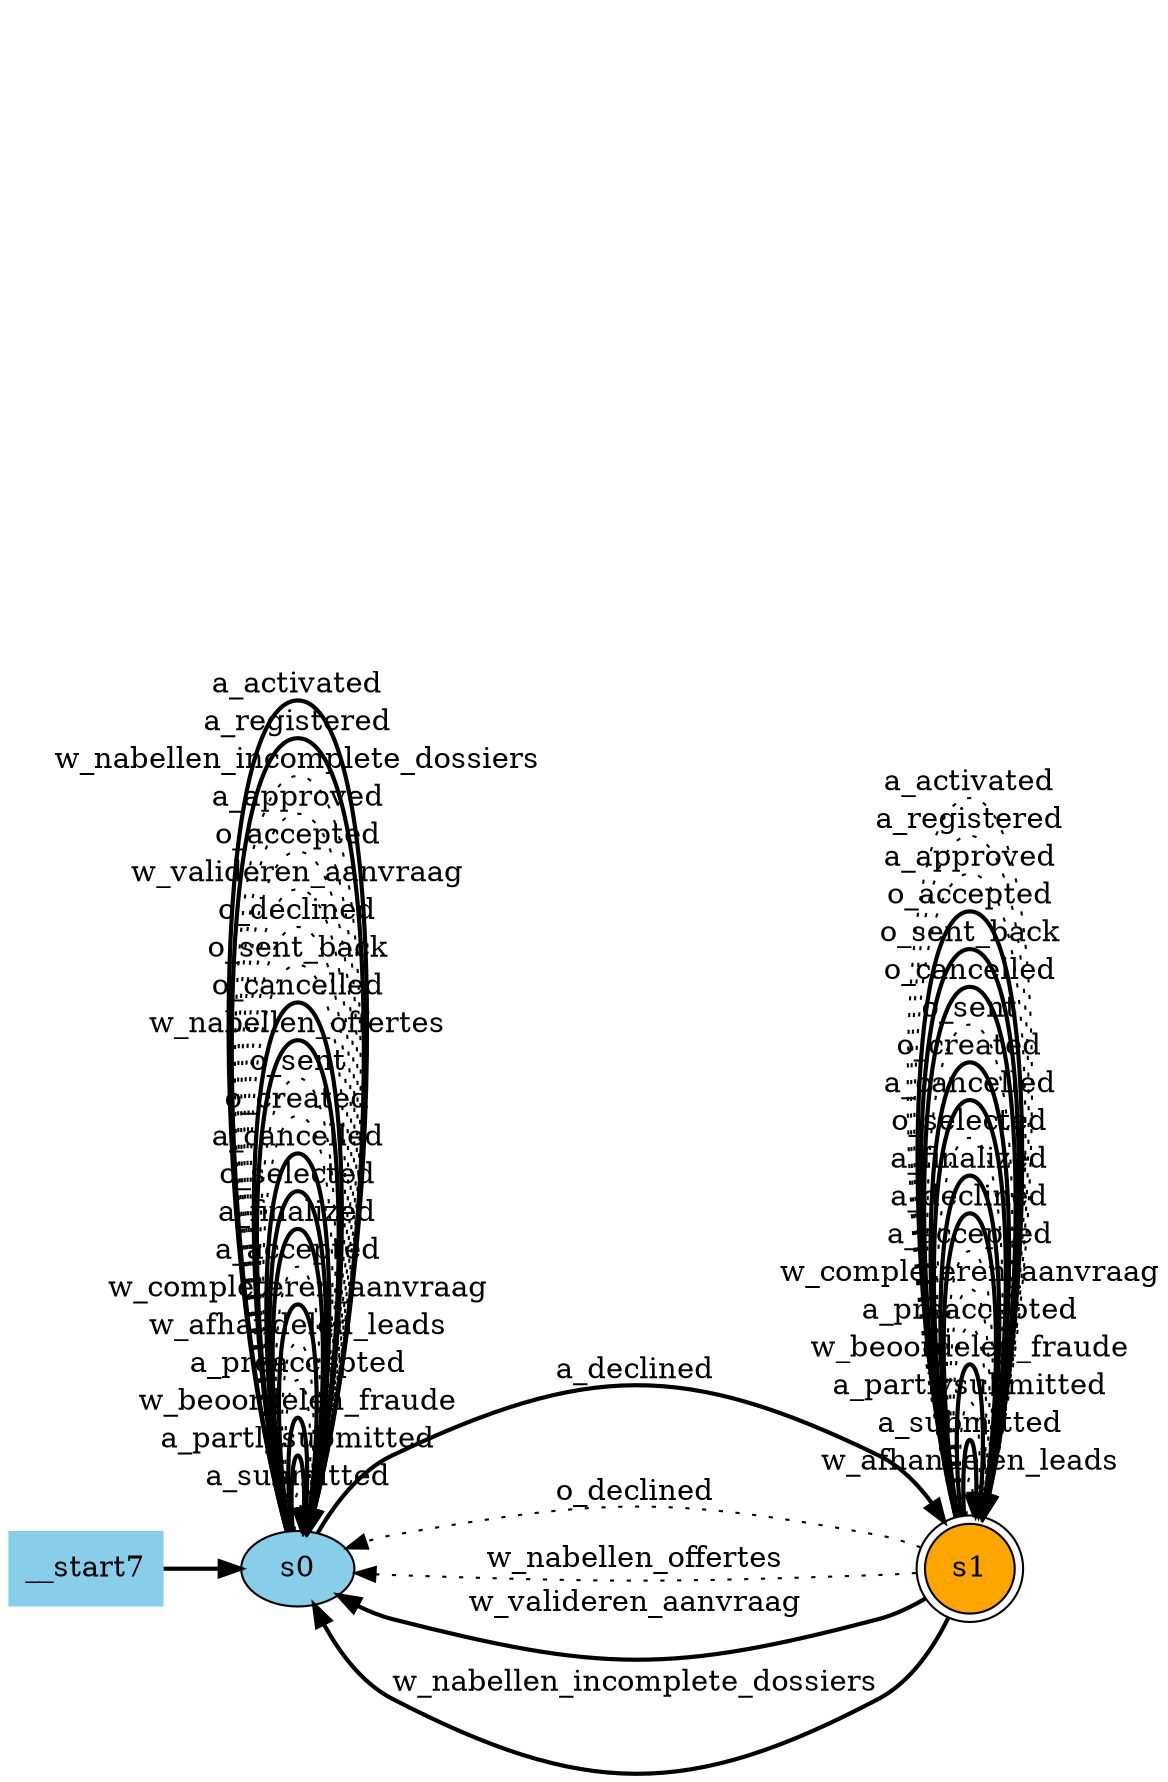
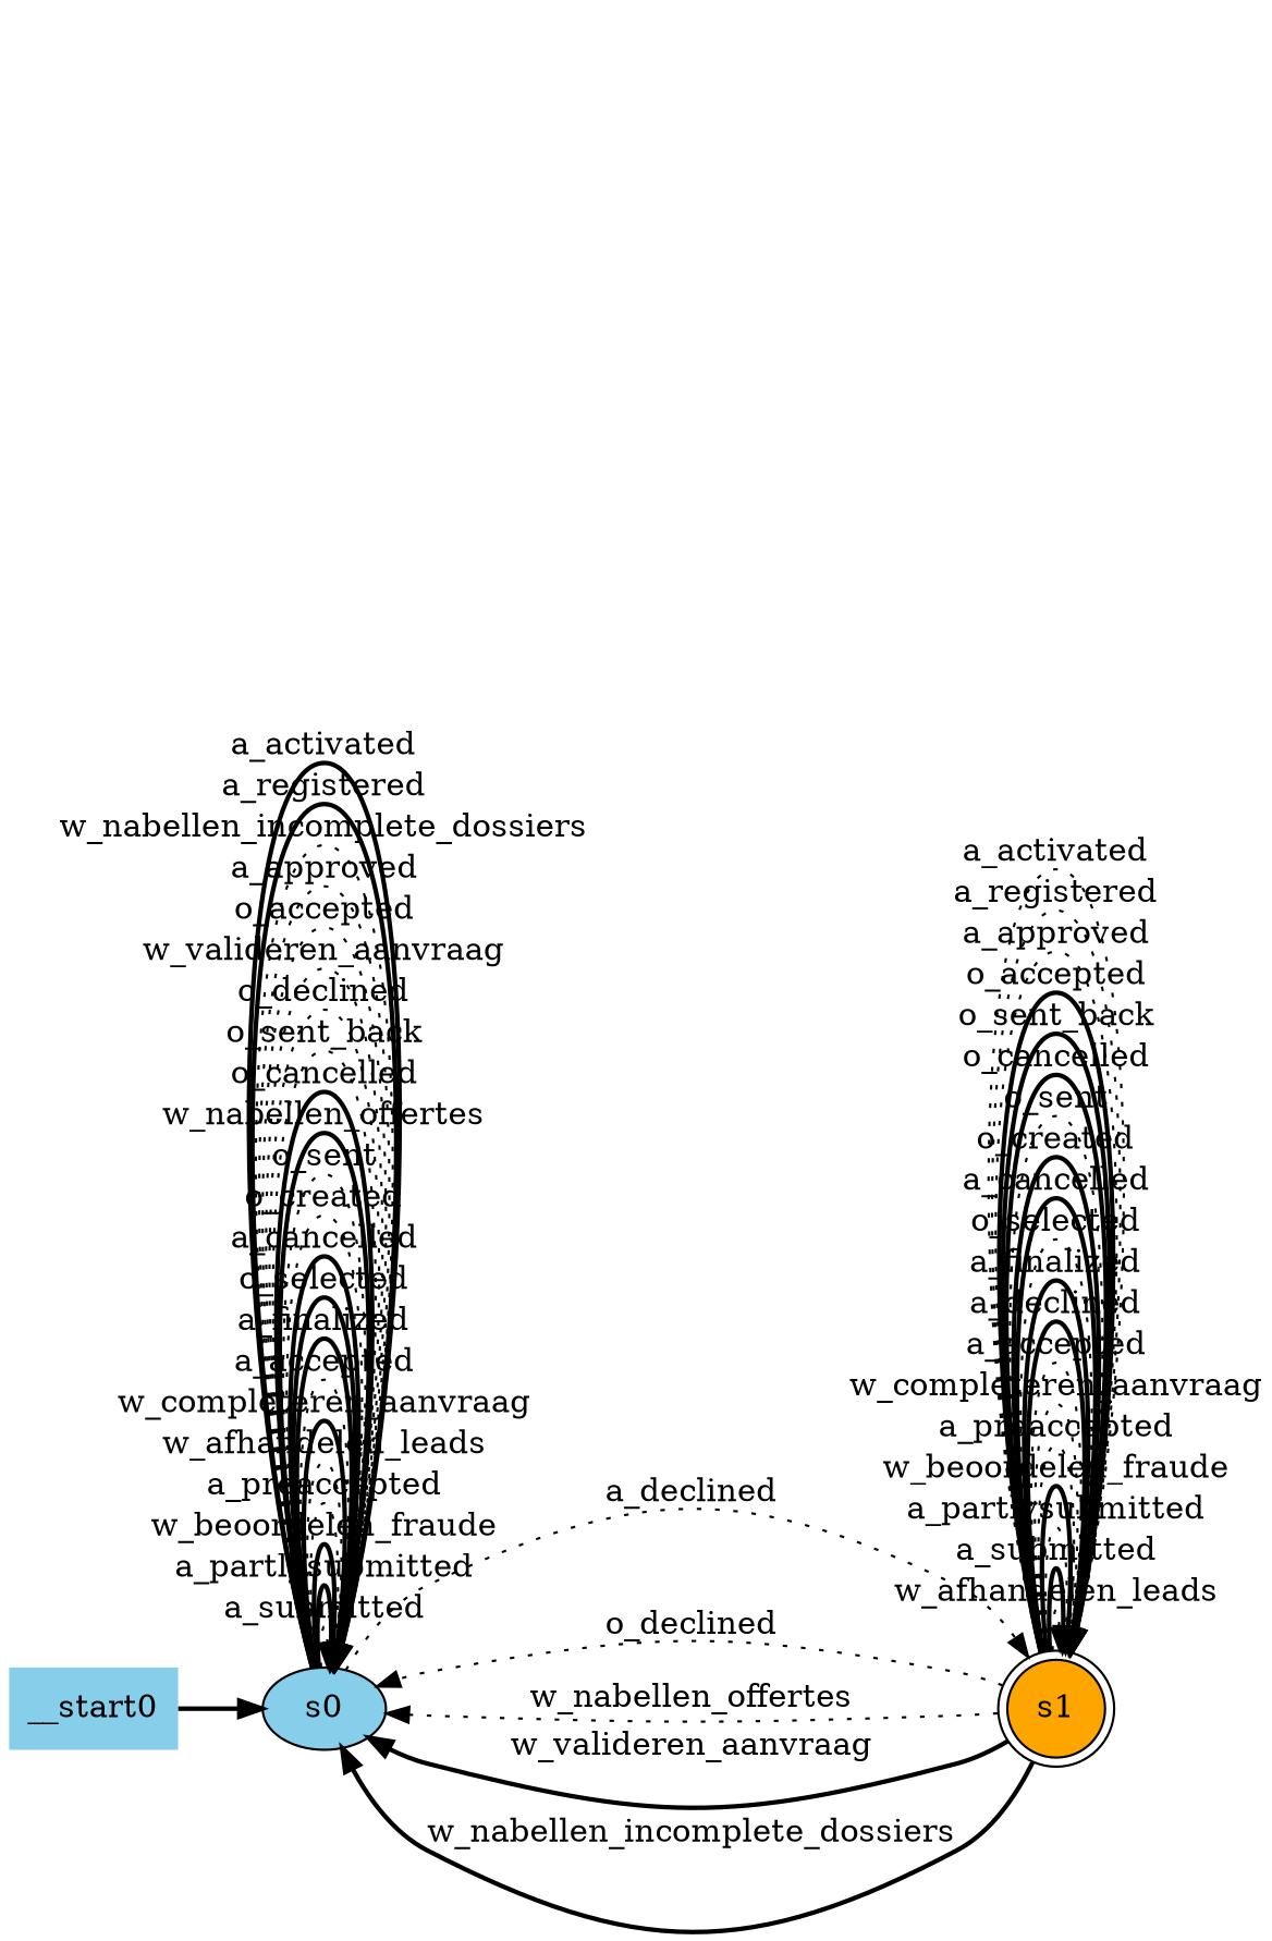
  digraph {
    rankdir=LR
    node [fillcolor=skyblue style=filled]
    edge [style=dotted]
    n1 [label=s0]
    n2 [fillcolor=orange label=s1 shape=doublecircle]
-   __start0 [shape=none label=__start7]
+   __start0 [shape=none]
    n1 -> n1 [label=a_submitted]
    n1 -> n1 [label=a_partlysubmitted style=bold]
    n1 -> n1 [label=w_beoordelen_fraude style=bold]
    n1 -> n1 [label=a_preaccepted]
    n1 -> n1 [label=w_afhandelen_leads]
    n1 -> n1 [label=w_completeren_aanvraag style=bold]
    n1 -> n1 [label=a_accepted]
    n1 -> n1 [label=a_finalized style=bold]
    n1 -> n1 [label=o_selected style=bold]
    n1 -> n1 [label=a_cancelled style=bold]
    n1 -> n1 [label=o_created]
    n1 -> n1 [label=o_sent]
    n1 -> n1 [label=w_nabellen_offertes style=bold]
    n1 -> n1 [label=o_cancelled style=bold]
    n1 -> n1 [label=o_sent_back]
    n1 -> n1 [label=o_declined]
    n1 -> n1 [label=w_valideren_aanvraag]
    n1 -> n1 [label=o_accepted]
    n1 -> n1 [label=a_approved]
    n1 -> n1 [label=w_nabellen_incomplete_dossiers]
    n1 -> n1 [label=a_registered style=bold]
    n1 -> n1 [label=a_activated style=bold]
-   n1 -> n2 [label=a_declined style=bold]
+   n1 -> n2 [label=a_declined]
    n2 -> n1 [label=o_declined]
    n2 -> n1 [label=w_nabellen_offertes]
    n2 -> n1 [label=w_valideren_aanvraag style=bold]
    n2 -> n1 [label=w_nabellen_incomplete_dossiers style=bold]
    n2 -> n2 [label=w_afhandelen_leads]
    n2 -> n2 [label=a_submitted style=bold]
    n2 -> n2 [label=a_partlysubmitted]
    n2 -> n2 [label=w_beoordelen_fraude style=bold]
    n2 -> n2 [label=a_preaccepted]
    n2 -> n2 [label=w_completeren_aanvraag]
    n2 -> n2 [label=a_accepted]
    n2 -> n2 [label=a_declined style=bold]
    n2 -> n2 [label=a_finalized style=bold]
    n2 -> n2 [label=o_selected]
    n2 -> n2 [label=a_cancelled style=bold]
    n2 -> n2 [label=o_created style=bold]
    n2 -> n2 [label=o_sent]
    n2 -> n2 [label=o_cancelled style=bold]
    n2 -> n2 [label=o_sent_back style=bold]
    n2 -> n2 [label=o_accepted style=bold]
    n2 -> n2 [label=a_approved]
    n2 -> n2 [label=a_registered]
    n2 -> n2 [label=a_activated]
    __start0 -> n1 [style=bold]
  }
